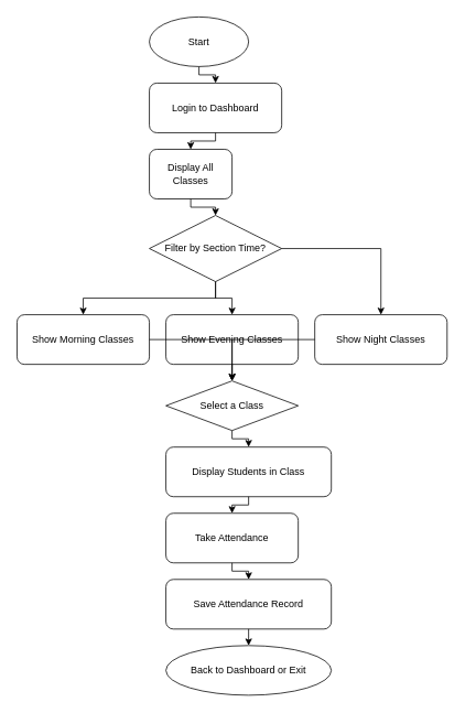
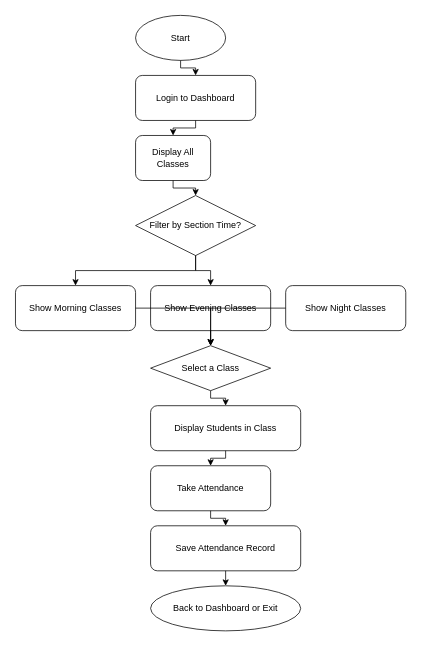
  <mxCell id="0" />
  <mxCell id="1" parent="0" />
  <mxCell id="2" value="Start" style="ellipse;whiteSpace=wrap;html=1;" vertex="1" parent="1"><mxGeometry x="180" y="20" width="120" height="60" as="geometry" /></mxCell>
  <mxCell id="3" value="Login to Dashboard" style="rounded=1;whiteSpace=wrap;html=1;" vertex="1" parent="1"><mxGeometry x="180" y="100" width="160" height="60" as="geometry" /></mxCell>
  <mxCell id="4" value="Display All Classes" style="rounded=1;whiteSpace=wrap;html=1;" vertex="1" parent="1"><mxGeometry x="180" y="180" width="100" height="60" as="geometry" /></mxCell>
  <mxCell id="5" value="Filter by Section Time?" style="rhombus;whiteSpace=wrap;html=1;" vertex="1" parent="1"><mxGeometry x="180" y="260" width="160" height="80" as="geometry" /></mxCell>
  <mxCell id="6" value="Show Morning Classes" style="rounded=1;whiteSpace=wrap;html=1;" vertex="1" parent="1"><mxGeometry x="20" y="380" width="160" height="60" as="geometry" /></mxCell>
  <mxCell id="7" value="Show Evening Classes" style="rounded=1;whiteSpace=wrap;html=1;" vertex="1" parent="1"><mxGeometry x="200" y="380" width="160" height="60" as="geometry" /></mxCell>
  <mxCell id="8" value="Show Night Classes" style="rounded=1;whiteSpace=wrap;html=1;" vertex="1" parent="1"><mxGeometry x="380" y="380" width="160" height="60" as="geometry" /></mxCell>
  <mxCell id="9" value="Select a Class" style="rhombus;whiteSpace=wrap;html=1;" vertex="1" parent="1"><mxGeometry x="200" y="460" width="160" height="60" as="geometry" /></mxCell>
  <mxCell id="10" value="Display Students in Class" style="rounded=1;whiteSpace=wrap;html=1;" vertex="1" parent="1"><mxGeometry x="200" y="540" width="200" height="60" as="geometry" /></mxCell>
  <mxCell id="11" value="Take Attendance" style="rounded=1;whiteSpace=wrap;html=1;" vertex="1" parent="1"><mxGeometry x="200" y="620" width="160" height="60" as="geometry" /></mxCell>
  <mxCell id="12" value="Save Attendance Record" style="rounded=1;whiteSpace=wrap;html=1;" vertex="1" parent="1"><mxGeometry x="200" y="700" width="200" height="60" as="geometry" /></mxCell>
  <mxCell id="13" value="Back to Dashboard or Exit" style="ellipse;whiteSpace=wrap;html=1;" vertex="1" parent="1"><mxGeometry x="200" y="780" width="200" height="60" as="geometry" /></mxCell>
  <mxCell id="14" style="edgeStyle=orthogonalEdgeStyle;rounded=0;orthogonalLoop=1;" edge="1" parent="1" source="2" target="3"><mxGeometry relative="1" as="geometry" /></mxCell>
  <mxCell id="15" style="edgeStyle=orthogonalEdgeStyle;rounded=0;" edge="1" parent="1" source="3" target="4"><mxGeometry relative="1" as="geometry" /></mxCell>
  <mxCell id="16" style="edgeStyle=orthogonalEdgeStyle;rounded=0;" edge="1" parent="1" source="4" target="5"><mxGeometry relative="1" as="geometry" /></mxCell>
  <mxCell id="17" style="edgeStyle=orthogonalEdgeStyle;rounded=0;" edge="1" parent="1" source="5" target="6"><mxGeometry relative="1" as="geometry"><mxPoint x="160" y="340" as="offset" /></mxGeometry></mxCell>
  <mxCell id="18" style="edgeStyle=orthogonalEdgeStyle;rounded=0;" edge="1" parent="1" source="5" target="7"><mxGeometry relative="1" as="geometry" /></mxCell>
- <mxCell id="19" style="edgeStyle=orthogonalEdgeStyle;rounded=0;" edge="1" parent="1" source="5" target="8"><mxGeometry relative="1" as="geometry" /></mxCell>
  <mxCell id="20" style="edgeStyle=orthogonalEdgeStyle;rounded=0;" edge="1" parent="1" source="6" target="9"><mxGeometry relative="1" as="geometry" /></mxCell>
  <mxCell id="21" style="edgeStyle=orthogonalEdgeStyle;rounded=0;" edge="1" parent="1" source="7" target="9"><mxGeometry relative="1" as="geometry" /></mxCell>
  <mxCell id="22" style="edgeStyle=orthogonalEdgeStyle;rounded=0;" edge="1" parent="1" source="8" target="9"><mxGeometry relative="1" as="geometry" /></mxCell>
  <mxCell id="23" style="edgeStyle=orthogonalEdgeStyle;rounded=0;" edge="1" parent="1" source="9" target="10"><mxGeometry relative="1" as="geometry" /></mxCell>
  <mxCell id="24" style="edgeStyle=orthogonalEdgeStyle;rounded=0;" edge="1" parent="1" source="10" target="11"><mxGeometry relative="1" as="geometry" /></mxCell>
  <mxCell id="25" style="edgeStyle=orthogonalEdgeStyle;rounded=0;" edge="1" parent="1" source="11" target="12"><mxGeometry relative="1" as="geometry" /></mxCell>
  <mxCell id="26" style="edgeStyle=orthogonalEdgeStyle;rounded=0;" edge="1" parent="1" source="12" target="13"><mxGeometry relative="1" as="geometry" /></mxCell>
